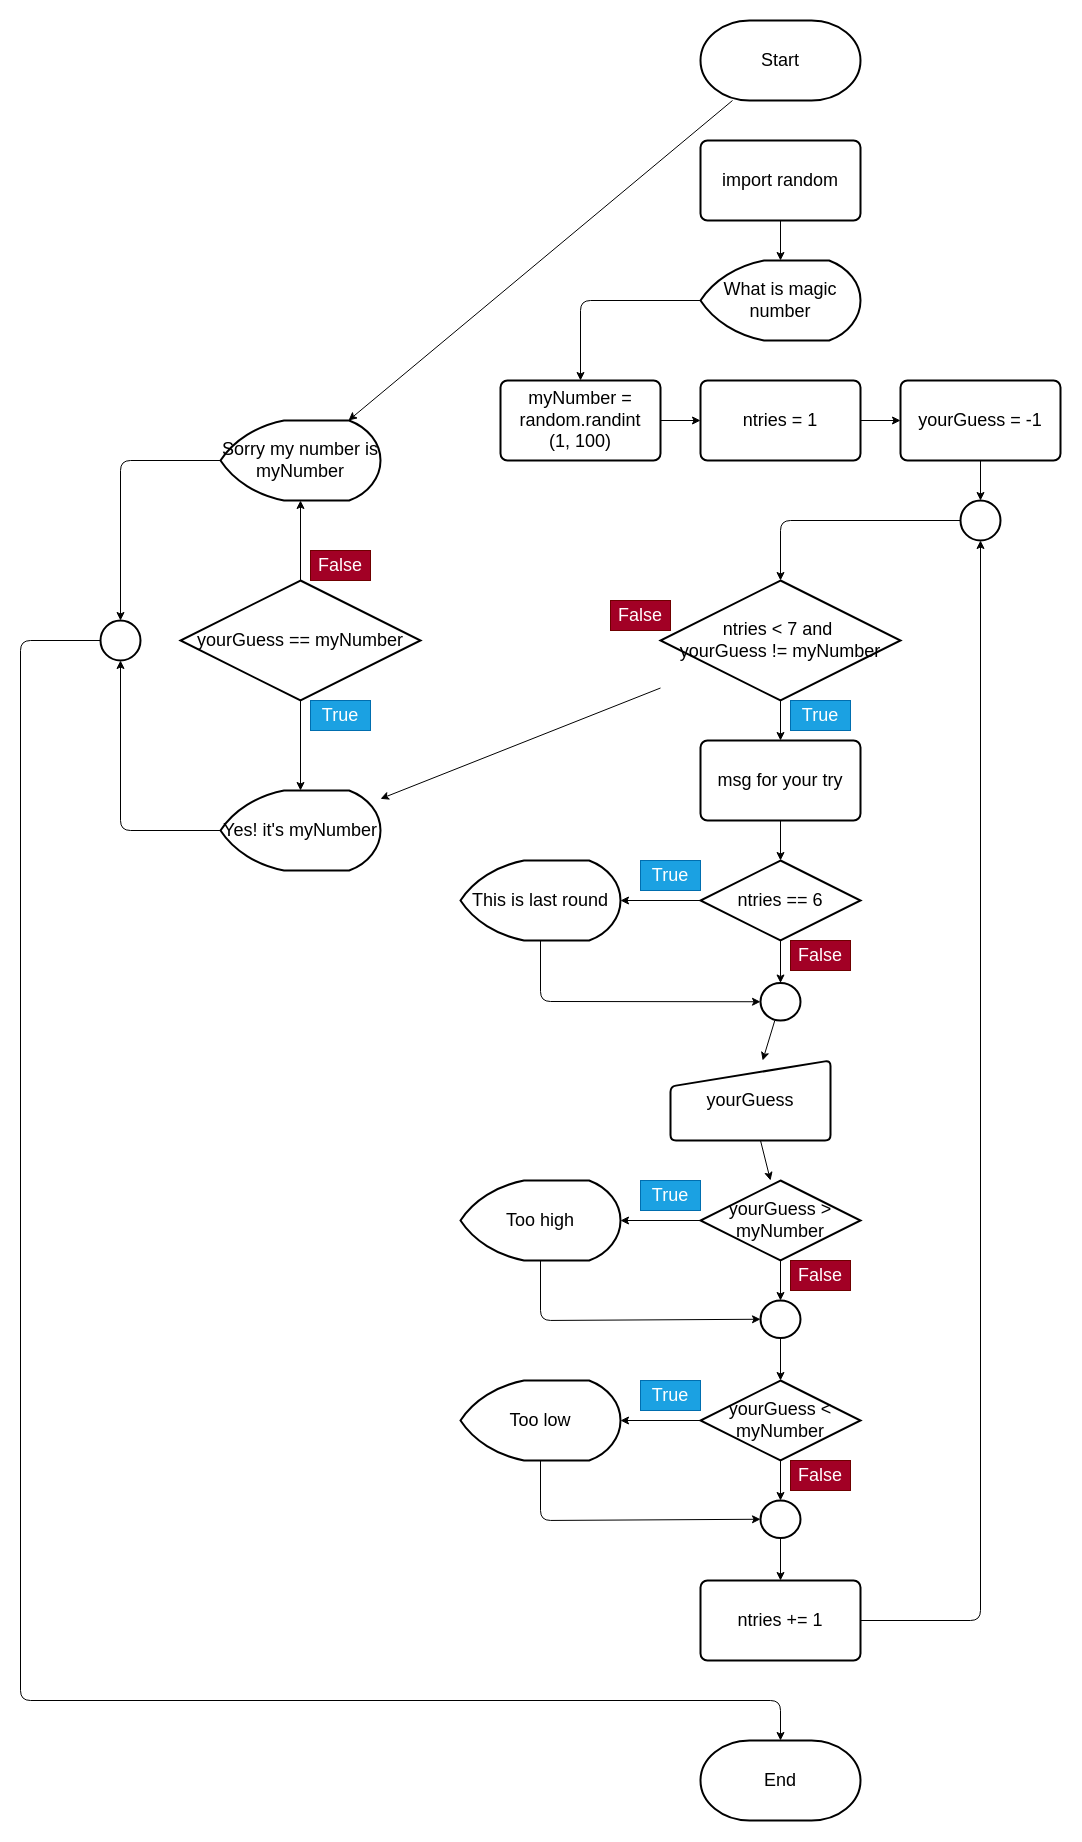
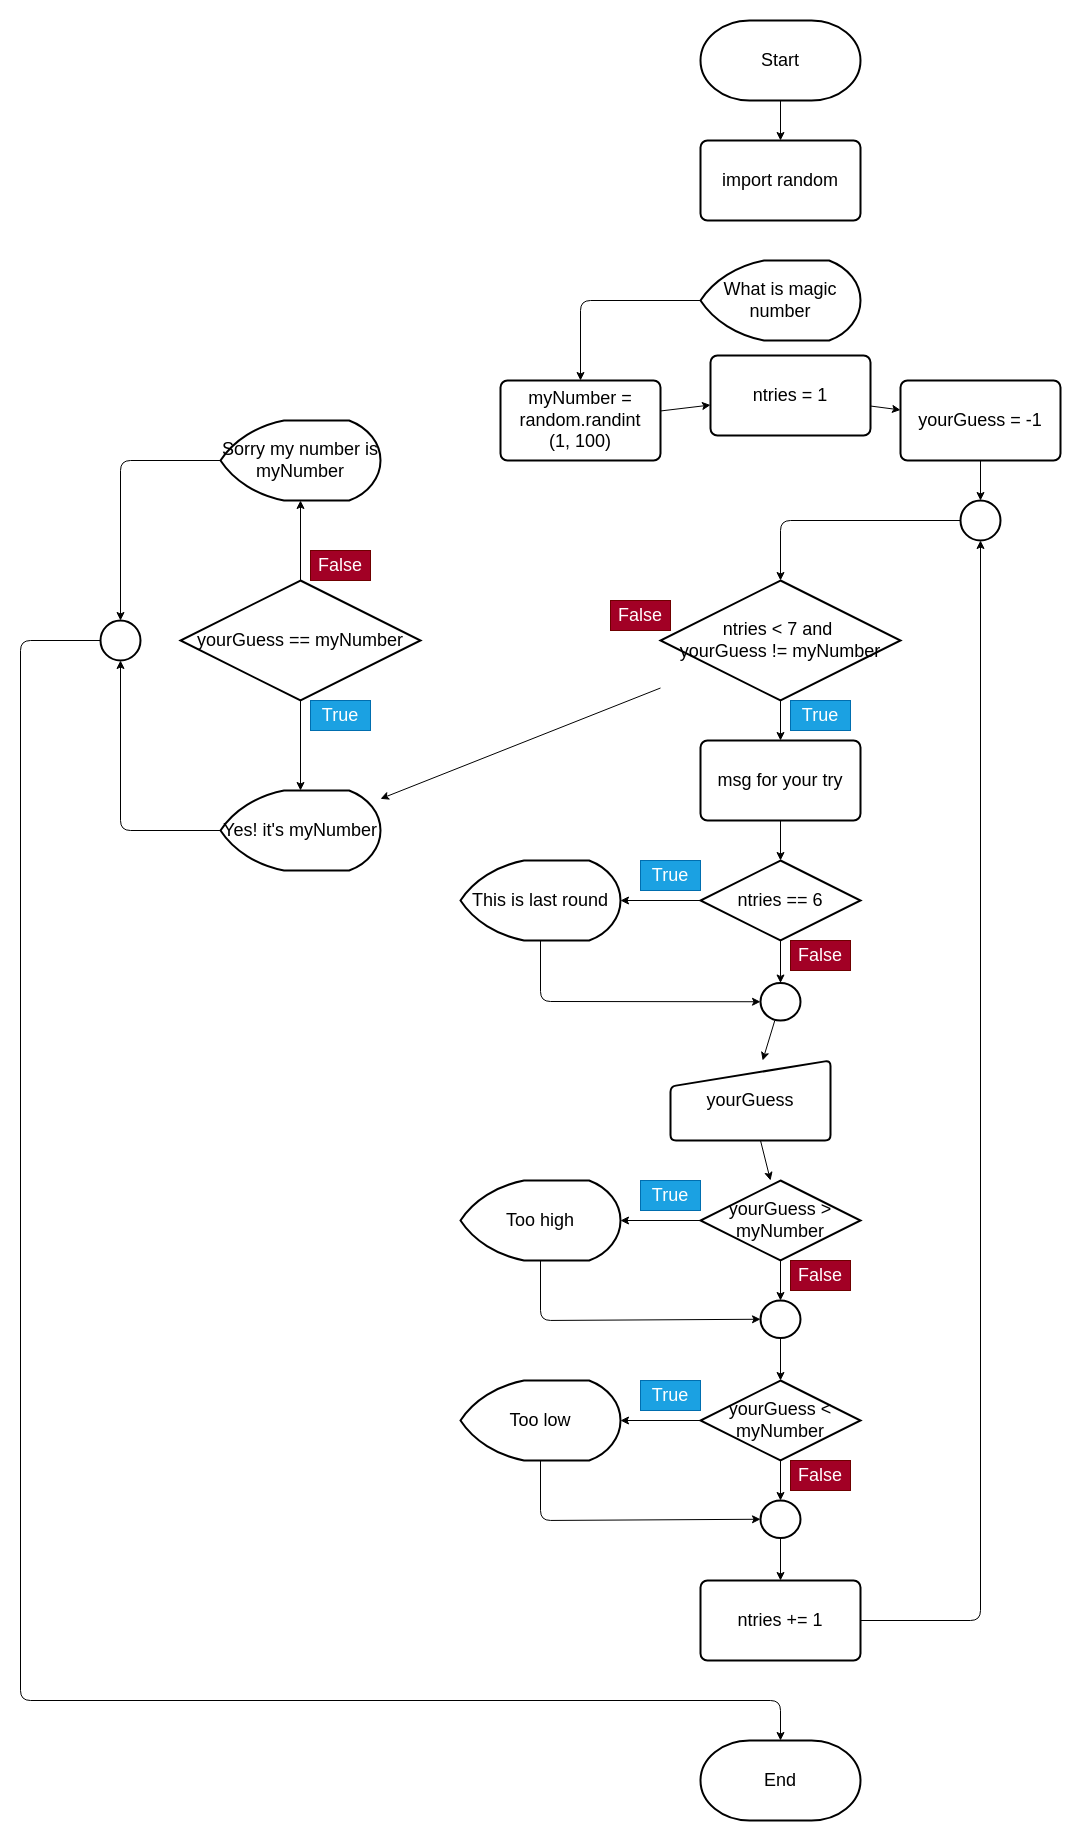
  <mxCell id="0" />
  <mxCell id="1" parent="0" />
- <mxCell id="2" value="" style="edgeStyle=none;html=1;fontSize=18;" parent="1" source="3" target="51" edge="1"><mxGeometry relative="1" as="geometry" /></mxCell>
+ <mxCell id="2" value="" style="edgeStyle=none;html=1;fontSize=18;" parent="1" source="3" target="6" edge="1"><mxGeometry relative="1" as="geometry" /></mxCell>
  <mxCell id="3" value="&lt;font style=&quot;font-size: 18px;&quot;&gt;Start&lt;/font&gt;" style="strokeWidth=2;html=1;shape=mxgraph.flowchart.terminator;whiteSpace=wrap;" parent="1" vertex="1"><mxGeometry x="700" y="20" width="160" height="80" as="geometry" /></mxCell>
  <mxCell id="4" value="&lt;font style=&quot;font-size: 18px;&quot;&gt;End&lt;/font&gt;" style="strokeWidth=2;html=1;shape=mxgraph.flowchart.terminator;whiteSpace=wrap;" parent="1" vertex="1"><mxGeometry x="700" y="1740" width="160" height="80" as="geometry" /></mxCell>
- <mxCell id="5" value="" style="edgeStyle=none;html=1;fontSize=18;" parent="1" source="6" target="8" edge="1"><mxGeometry relative="1" as="geometry" /></mxCell>
  <mxCell id="6" value="import random" style="rounded=1;whiteSpace=wrap;html=1;absoluteArcSize=1;arcSize=14;strokeWidth=2;fontSize=18;" parent="1" vertex="1"><mxGeometry x="700" y="140" width="160" height="80" as="geometry" /></mxCell>
  <mxCell id="7" value="" style="edgeStyle=none;html=1;fontSize=18;" parent="1" source="8" target="10" edge="1"><mxGeometry relative="1" as="geometry"><Array as="points"><mxPoint x="580" y="300" /></Array></mxGeometry></mxCell>
  <mxCell id="8" value="What is magic number" style="strokeWidth=2;html=1;shape=mxgraph.flowchart.display;whiteSpace=wrap;fontSize=18;" parent="1" vertex="1"><mxGeometry x="700" y="260" width="160" height="80" as="geometry" /></mxCell>
  <mxCell id="9" value="" style="edgeStyle=none;html=1;fontSize=18;" parent="1" source="10" target="14" edge="1"><mxGeometry relative="1" as="geometry" /></mxCell>
  <mxCell id="10" value="myNumber = random.randint&lt;br&gt;(1, 100)" style="rounded=1;whiteSpace=wrap;html=1;absoluteArcSize=1;arcSize=14;strokeWidth=2;fontSize=18;" parent="1" vertex="1"><mxGeometry x="500" y="380" width="160" height="80" as="geometry" /></mxCell>
  <mxCell id="11" value="" style="edgeStyle=none;html=1;fontSize=18;" parent="1" source="12" target="29" edge="1"><mxGeometry relative="1" as="geometry" /></mxCell>
  <mxCell id="12" value="yourGuess = -1" style="rounded=1;whiteSpace=wrap;html=1;absoluteArcSize=1;arcSize=14;strokeWidth=2;fontSize=18;" parent="1" vertex="1"><mxGeometry x="900" y="380" width="160" height="80" as="geometry" /></mxCell>
  <mxCell id="13" value="" style="edgeStyle=none;html=1;fontSize=18;" parent="1" source="14" target="12" edge="1"><mxGeometry relative="1" as="geometry" /></mxCell>
- <mxCell id="14" value="ntries = 1" style="rounded=1;whiteSpace=wrap;html=1;absoluteArcSize=1;arcSize=14;strokeWidth=2;fontSize=18;" parent="1" vertex="1"><mxGeometry x="700" y="380" width="160" height="80" as="geometry" /></mxCell>
+ <mxCell id="14" value="ntries = 1" style="rounded=1;whiteSpace=wrap;html=1;absoluteArcSize=1;arcSize=14;strokeWidth=2;fontSize=18;" parent="1" vertex="1"><mxGeometry x="710" y="355" width="160" height="80" as="geometry" /></mxCell>
  <mxCell id="15" value="" style="edgeStyle=none;html=1;fontSize=18;" parent="1" source="17" target="19" edge="1"><mxGeometry relative="1" as="geometry" /></mxCell>
  <mxCell id="16" style="edgeStyle=none;html=1;fontSize=18;" parent="1" source="17" target="53" edge="1"><mxGeometry relative="1" as="geometry" /></mxCell>
  <mxCell id="17" value="ntries &amp;lt; 7 and&amp;nbsp;&lt;br&gt;yourGuess != myNumber" style="strokeWidth=2;html=1;shape=mxgraph.flowchart.decision;whiteSpace=wrap;fontSize=18;" parent="1" vertex="1"><mxGeometry x="660" y="580" width="240" height="120" as="geometry" /></mxCell>
  <mxCell id="18" value="" style="edgeStyle=none;html=1;fontSize=18;" parent="1" source="19" target="22" edge="1"><mxGeometry relative="1" as="geometry" /></mxCell>
  <mxCell id="19" value="msg for your try" style="rounded=1;whiteSpace=wrap;html=1;absoluteArcSize=1;arcSize=14;strokeWidth=2;fontSize=18;" parent="1" vertex="1"><mxGeometry x="700" y="740" width="160" height="80" as="geometry" /></mxCell>
  <mxCell id="20" value="" style="edgeStyle=none;html=1;fontSize=18;" parent="1" source="22" target="31" edge="1"><mxGeometry relative="1" as="geometry" /></mxCell>
  <mxCell id="21" value="" style="edgeStyle=none;html=1;fontSize=18;" parent="1" source="22" target="35" edge="1"><mxGeometry relative="1" as="geometry" /></mxCell>
  <mxCell id="22" value="ntries == 6" style="strokeWidth=2;html=1;shape=mxgraph.flowchart.decision;whiteSpace=wrap;fontSize=18;" parent="1" vertex="1"><mxGeometry x="700" y="860" width="160" height="80" as="geometry" /></mxCell>
  <mxCell id="23" value="" style="edgeStyle=none;html=1;fontSize=18;" parent="1" source="25" target="40" edge="1"><mxGeometry relative="1" as="geometry" /></mxCell>
  <mxCell id="24" value="" style="edgeStyle=none;html=1;fontSize=18;" parent="1" source="25" target="42" edge="1"><mxGeometry relative="1" as="geometry" /></mxCell>
  <mxCell id="25" value="yourGuess &amp;gt;&lt;br&gt;myNumber" style="strokeWidth=2;html=1;shape=mxgraph.flowchart.decision;whiteSpace=wrap;fontSize=18;" parent="1" vertex="1"><mxGeometry x="700" y="1180" width="160" height="80" as="geometry" /></mxCell>
  <mxCell id="26" style="edgeStyle=none;html=1;entryX=0.5;entryY=1;entryDx=0;entryDy=0;entryPerimeter=0;fontSize=18;" parent="1" source="27" target="29" edge="1"><mxGeometry relative="1" as="geometry"><Array as="points"><mxPoint x="980" y="1620" /></Array></mxGeometry></mxCell>
  <mxCell id="27" value="ntries += 1" style="rounded=1;whiteSpace=wrap;html=1;absoluteArcSize=1;arcSize=14;strokeWidth=2;fontSize=18;" parent="1" vertex="1"><mxGeometry x="700" y="1580" width="160" height="80" as="geometry" /></mxCell>
  <mxCell id="28" value="" style="edgeStyle=none;html=1;fontSize=18;" parent="1" source="29" target="17" edge="1"><mxGeometry relative="1" as="geometry"><Array as="points"><mxPoint x="780" y="520" /></Array></mxGeometry></mxCell>
  <mxCell id="29" value="" style="strokeWidth=2;html=1;shape=mxgraph.flowchart.start_2;whiteSpace=wrap;fontSize=18;" parent="1" vertex="1"><mxGeometry x="960" y="500" width="40" height="40" as="geometry" /></mxCell>
  <mxCell id="30" style="edgeStyle=none;html=1;entryX=0;entryY=0.5;entryDx=0;entryDy=0;entryPerimeter=0;fontSize=18;" parent="1" source="31" target="35" edge="1"><mxGeometry relative="1" as="geometry"><Array as="points"><mxPoint x="540" y="1001" /></Array></mxGeometry></mxCell>
  <mxCell id="31" value="This is last round" style="strokeWidth=2;html=1;shape=mxgraph.flowchart.display;whiteSpace=wrap;fontSize=18;" parent="1" vertex="1"><mxGeometry y="860" width="160" height="80" as="geometry" x="460" /></mxCell>
  <mxCell id="32" value="" style="edgeStyle=none;html=1;fontSize=18;" parent="1" source="33" target="25" edge="1"><mxGeometry relative="1" as="geometry" /></mxCell>
  <mxCell id="33" value="yourGuess" style="html=1;strokeWidth=2;shape=manualInput;whiteSpace=wrap;rounded=1;size=26;arcSize=11;fontSize=18;" parent="1" vertex="1"><mxGeometry x="670" y="1060" width="160" height="80" as="geometry" /></mxCell>
  <mxCell id="34" value="" style="edgeStyle=none;html=1;fontSize=18;" parent="1" source="35" target="33" edge="1"><mxGeometry relative="1" as="geometry" /></mxCell>
  <mxCell id="35" value="" style="strokeWidth=2;html=1;shape=mxgraph.flowchart.start_2;whiteSpace=wrap;fontSize=18;" parent="1" vertex="1"><mxGeometry x="760" y="982.5" width="40" height="37.5" as="geometry" /></mxCell>
  <mxCell id="36" value="" style="edgeStyle=none;html=1;fontSize=18;" parent="1" source="38" target="46" edge="1"><mxGeometry relative="1" as="geometry" /></mxCell>
  <mxCell id="37" value="" style="edgeStyle=none;html=1;fontSize=18;" parent="1" source="38" target="44" edge="1"><mxGeometry relative="1" as="geometry" /></mxCell>
  <mxCell id="38" value="yourGuess &amp;lt;&lt;br&gt;myNumber" style="strokeWidth=2;html=1;shape=mxgraph.flowchart.decision;whiteSpace=wrap;fontSize=18;" parent="1" vertex="1"><mxGeometry x="700" y="1380" width="160" height="80" as="geometry" /></mxCell>
  <mxCell id="39" value="" style="edgeStyle=none;html=1;fontSize=18;" parent="1" source="40" target="38" edge="1"><mxGeometry relative="1" as="geometry" /></mxCell>
  <mxCell id="40" value="" style="strokeWidth=2;html=1;shape=mxgraph.flowchart.start_2;whiteSpace=wrap;fontSize=18;" parent="1" vertex="1"><mxGeometry x="760" y="1300" width="40" height="37.5" as="geometry" /></mxCell>
  <mxCell id="41" style="edgeStyle=none;html=1;entryX=0;entryY=0.5;entryDx=0;entryDy=0;entryPerimeter=0;fontSize=18;" parent="1" source="42" target="40" edge="1"><mxGeometry relative="1" as="geometry"><Array as="points"><mxPoint x="540" y="1320" /></Array></mxGeometry></mxCell>
  <mxCell id="42" value="Too high" style="strokeWidth=2;html=1;shape=mxgraph.flowchart.display;whiteSpace=wrap;fontSize=18;" parent="1" vertex="1"><mxGeometry y="1180" width="160" height="80" as="geometry" x="460" /></mxCell>
  <mxCell id="43" style="edgeStyle=none;html=1;entryX=0;entryY=0.5;entryDx=0;entryDy=0;entryPerimeter=0;fontSize=18;" parent="1" source="44" target="46" edge="1"><mxGeometry relative="1" as="geometry"><Array as="points"><mxPoint x="540" y="1520" /></Array></mxGeometry></mxCell>
  <mxCell id="44" value="Too low" style="strokeWidth=2;html=1;shape=mxgraph.flowchart.display;whiteSpace=wrap;fontSize=18;" parent="1" vertex="1"><mxGeometry y="1380" width="160" height="80" as="geometry" x="460" /></mxCell>
  <mxCell id="45" value="" style="edgeStyle=none;html=1;fontSize=18;" parent="1" source="46" target="27" edge="1"><mxGeometry relative="1" as="geometry" /></mxCell>
  <mxCell id="46" value="" style="strokeWidth=2;html=1;shape=mxgraph.flowchart.start_2;whiteSpace=wrap;fontSize=18;" parent="1" vertex="1"><mxGeometry x="760" y="1500" width="40" height="37.5" as="geometry" /></mxCell>
  <mxCell id="47" value="" style="edgeStyle=none;html=1;fontSize=18;" parent="1" source="49" target="51" edge="1"><mxGeometry relative="1" as="geometry" /></mxCell>
  <mxCell id="48" value="" style="edgeStyle=none;html=1;fontSize=18;" parent="1" source="49" target="53" edge="1"><mxGeometry relative="1" as="geometry" /></mxCell>
  <mxCell id="49" value="yourGuess == myNumber" style="strokeWidth=2;html=1;shape=mxgraph.flowchart.decision;whiteSpace=wrap;fontSize=18;" parent="1" vertex="1"><mxGeometry x="180" y="580" width="240" height="120" as="geometry" /></mxCell>
  <mxCell id="50" style="edgeStyle=none;html=1;entryX=0.5;entryY=0;entryDx=0;entryDy=0;entryPerimeter=0;fontSize=18;" parent="1" source="51" target="55" edge="1"><mxGeometry relative="1" as="geometry"><Array as="points"><mxPoint x="120" y="460" /></Array></mxGeometry></mxCell>
  <mxCell id="51" value="Sorry my number is myNumber" style="strokeWidth=2;html=1;shape=mxgraph.flowchart.display;whiteSpace=wrap;fontSize=18;" parent="1" vertex="1"><mxGeometry x="220" y="420" width="160" height="80" as="geometry" /></mxCell>
  <mxCell id="52" style="edgeStyle=none;html=1;entryX=0.5;entryY=1;entryDx=0;entryDy=0;entryPerimeter=0;fontSize=18;" parent="1" source="53" target="55" edge="1"><mxGeometry relative="1" as="geometry"><Array as="points"><mxPoint x="120" y="830" /></Array></mxGeometry></mxCell>
  <mxCell id="53" value="Yes! it's myNumber" style="strokeWidth=2;html=1;shape=mxgraph.flowchart.display;whiteSpace=wrap;fontSize=18;" parent="1" vertex="1"><mxGeometry x="220" y="790" width="160" height="80" as="geometry" /></mxCell>
  <mxCell id="54" value="" style="edgeStyle=none;html=1;fontSize=18;" parent="1" source="55" target="4" edge="1"><mxGeometry relative="1" as="geometry"><Array as="points"><mxPoint x="20" y="640" /><mxPoint x="20" y="1700" /><mxPoint x="780" y="1700" /></Array></mxGeometry></mxCell>
  <mxCell id="55" value="" style="strokeWidth=2;html=1;shape=mxgraph.flowchart.start_2;whiteSpace=wrap;fontSize=18;" parent="1" vertex="1"><mxGeometry x="100" y="620" width="40" height="40" as="geometry" /></mxCell>
  <mxCell id="56" value="True" style="text;html=1;strokeColor=#006EAF;fillColor=#1ba1e2;align=center;verticalAlign=middle;whiteSpace=wrap;rounded=0;fontSize=18;fontColor=#ffffff;" parent="1" vertex="1"><mxGeometry x="790" y="700" width="60" height="30" as="geometry" /></mxCell>
  <mxCell id="57" value="False" style="text;html=1;strokeColor=#6F0000;fillColor=#a20025;align=center;verticalAlign=middle;whiteSpace=wrap;rounded=0;fontSize=18;fontColor=#ffffff;" parent="1" vertex="1"><mxGeometry x="610" y="600" width="60" height="30" as="geometry" /></mxCell>
  <mxCell id="58" value="True" style="text;html=1;strokeColor=#006EAF;fillColor=#1ba1e2;align=center;verticalAlign=middle;whiteSpace=wrap;rounded=0;fontSize=18;fontColor=#ffffff;" parent="1" vertex="1"><mxGeometry x="640" y="860" width="60" height="30" as="geometry" /></mxCell>
  <mxCell id="59" value="False" style="text;html=1;strokeColor=#6F0000;fillColor=#a20025;align=center;verticalAlign=middle;whiteSpace=wrap;rounded=0;fontSize=18;fontColor=#ffffff;" parent="1" vertex="1"><mxGeometry x="790" y="940" width="60" height="30" as="geometry" /></mxCell>
  <mxCell id="60" value="True" style="text;html=1;strokeColor=#006EAF;fillColor=#1ba1e2;align=center;verticalAlign=middle;whiteSpace=wrap;rounded=0;fontSize=18;fontColor=#ffffff;" parent="1" vertex="1"><mxGeometry x="640" y="1180" width="60" height="30" as="geometry" /></mxCell>
  <mxCell id="61" value="False" style="text;html=1;strokeColor=#6F0000;fillColor=#a20025;align=center;verticalAlign=middle;whiteSpace=wrap;rounded=0;fontSize=18;fontColor=#ffffff;" parent="1" vertex="1"><mxGeometry x="790" y="1260" width="60" height="30" as="geometry" /></mxCell>
  <mxCell id="62" value="True" style="text;html=1;strokeColor=#006EAF;fillColor=#1ba1e2;align=center;verticalAlign=middle;whiteSpace=wrap;rounded=0;fontSize=18;fontColor=#ffffff;" parent="1" vertex="1"><mxGeometry x="640" y="1380" width="60" height="30" as="geometry" /></mxCell>
  <mxCell id="63" value="False" style="text;html=1;strokeColor=#6F0000;fillColor=#a20025;align=center;verticalAlign=middle;whiteSpace=wrap;rounded=0;fontSize=18;fontColor=#ffffff;" parent="1" vertex="1"><mxGeometry x="790" y="1460" width="60" height="30" as="geometry" /></mxCell>
  <mxCell id="64" value="False" style="text;html=1;strokeColor=#6F0000;fillColor=#a20025;align=center;verticalAlign=middle;whiteSpace=wrap;rounded=0;fontSize=18;fontColor=#ffffff;" parent="1" vertex="1"><mxGeometry x="310" y="550" width="60" height="30" as="geometry" /></mxCell>
  <mxCell id="65" value="True" style="text;html=1;strokeColor=#006EAF;fillColor=#1ba1e2;align=center;verticalAlign=middle;whiteSpace=wrap;rounded=0;fontSize=18;fontColor=#ffffff;" parent="1" vertex="1"><mxGeometry x="310" y="700" width="60" height="30" as="geometry" /></mxCell>
